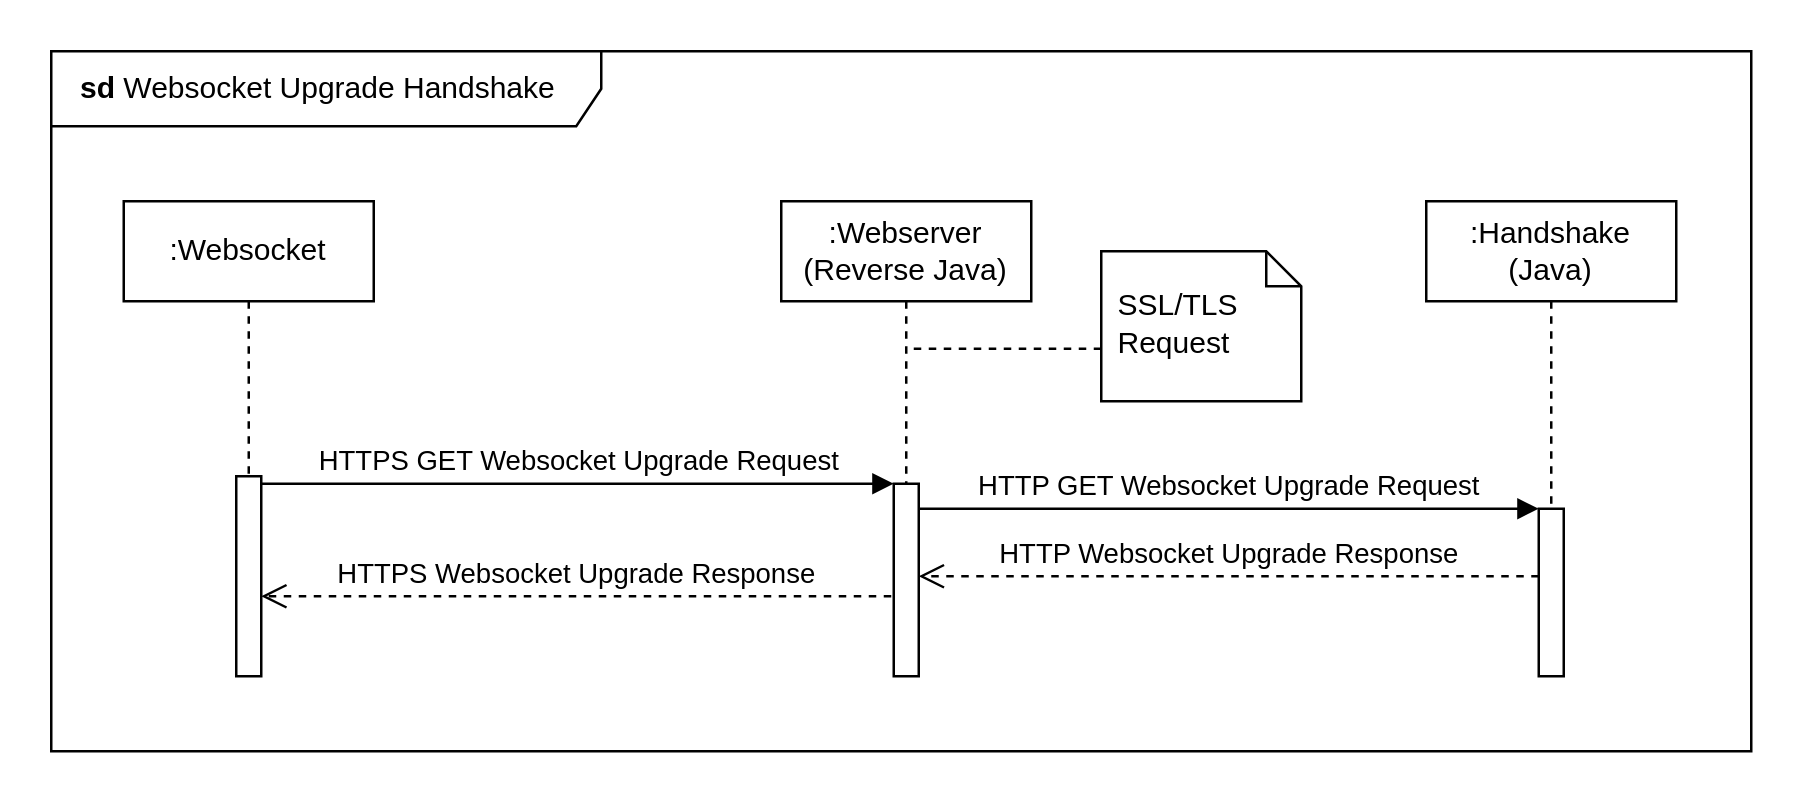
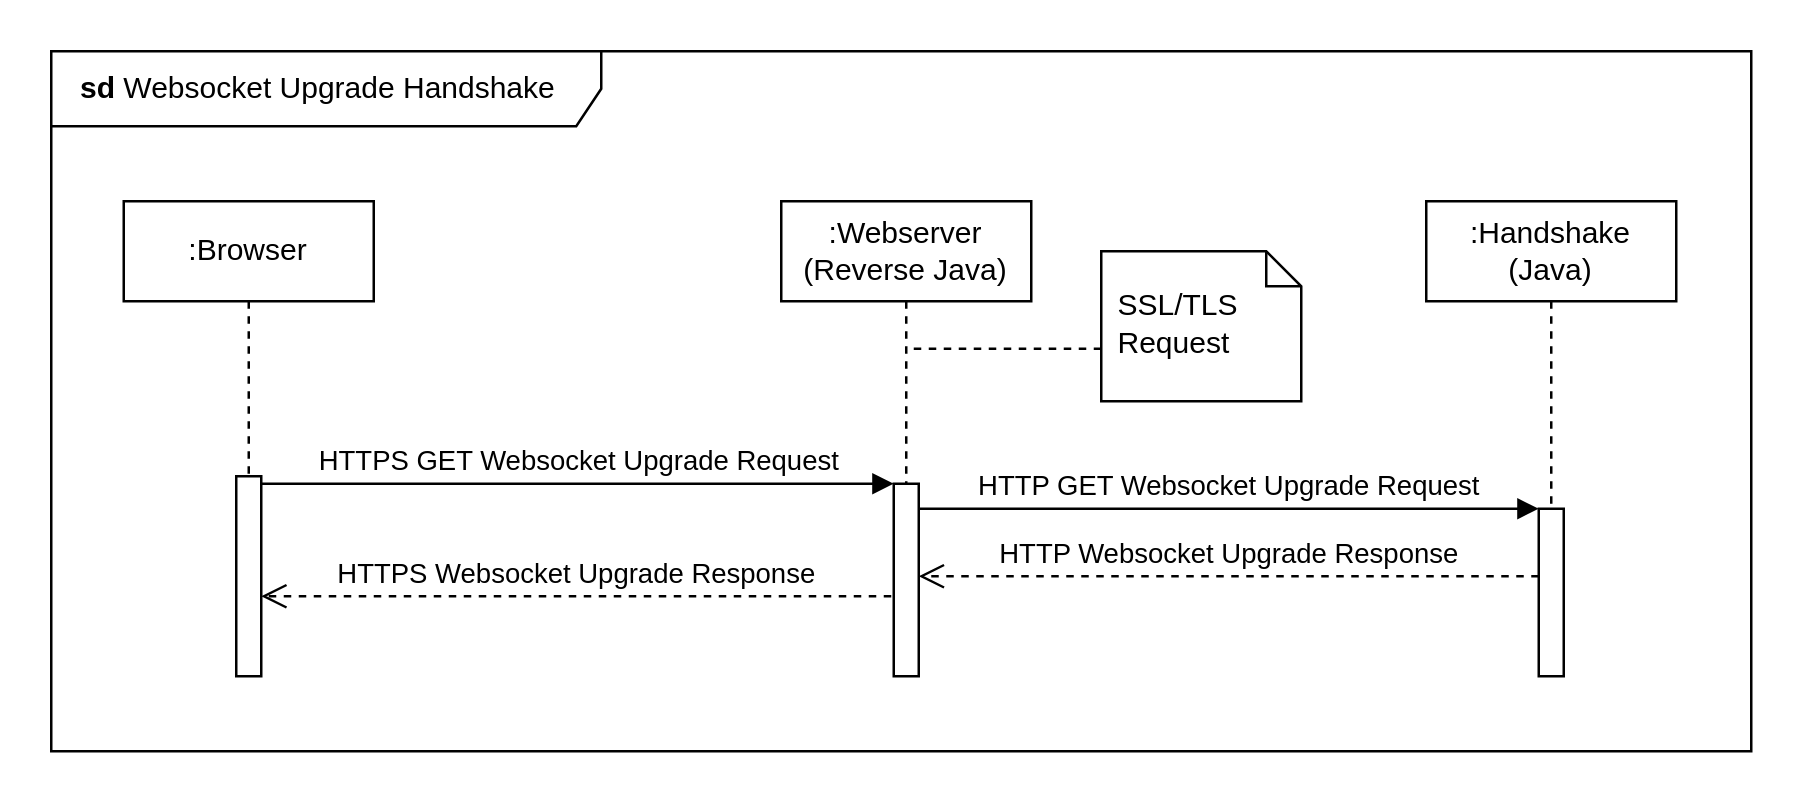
  <mxCell id="0" />
  <mxCell id="1" parent="0" />
  <mxCell id="2" value="&lt;b&gt;sd&lt;/b&gt; Websocket Upgrade Handshake" style="shape=umlFrame;whiteSpace=wrap;html=1;width=220;height=30;align=left;spacingLeft=10;" vertex="1" parent="1"><mxGeometry x="20" y="20" width="680" height="280" as="geometry" /></mxCell>
- <mxCell id="3" value=":Websocket" style="shape=umlLifeline;perimeter=lifelinePerimeter;whiteSpace=wrap;html=1;container=1;collapsible=0;recursiveResize=0;outlineConnect=0;" vertex="1" parent="1"><mxGeometry x="49" y="80" width="100" height="190" as="geometry" /></mxCell>
+ <mxCell id="3" value=":Browser" style="shape=umlLifeline;perimeter=lifelinePerimeter;whiteSpace=wrap;html=1;container=1;collapsible=0;recursiveResize=0;outlineConnect=0;" vertex="1" parent="1"><mxGeometry x="49" y="80" width="100" height="190" as="geometry" /></mxCell>
  <mxCell id="4" value="" style="html=1;points=[];perimeter=orthogonalPerimeter;" vertex="1" parent="3"><mxGeometry x="45" y="110" width="10" height="80" as="geometry" /></mxCell>
  <mxCell id="5" value=":Webserver (Reverse Java)" style="shape=umlLifeline;perimeter=lifelinePerimeter;whiteSpace=wrap;html=1;container=1;collapsible=0;recursiveResize=0;outlineConnect=0;" vertex="1" parent="1"><mxGeometry x="312" y="80" width="100" height="190" as="geometry" /></mxCell>
  <mxCell id="6" value="" style="html=1;points=[];perimeter=orthogonalPerimeter;" vertex="1" parent="5"><mxGeometry x="45" y="113" width="10" height="77" as="geometry" /></mxCell>
  <mxCell id="7" value=":Handshake&lt;br&gt;(Java)" style="shape=umlLifeline;perimeter=lifelinePerimeter;whiteSpace=wrap;html=1;container=1;collapsible=0;recursiveResize=0;outlineConnect=0;" vertex="1" parent="1"><mxGeometry x="570" y="80" width="100" height="190" as="geometry" /></mxCell>
  <mxCell id="8" value="" style="html=1;points=[];perimeter=orthogonalPerimeter;" vertex="1" parent="7"><mxGeometry x="45" y="123" width="10" height="67" as="geometry" /></mxCell>
  <mxCell id="9" value="HTTP Websocket Upgrade Response" style="html=1;verticalAlign=bottom;endArrow=open;dashed=1;endSize=8;exitX=0;exitY=1.037;exitDx=0;exitDy=0;exitPerimeter=0;" edge="1" parent="1"><mxGeometry relative="1" as="geometry"><mxPoint x="367" y="229.999" as="targetPoint" /><mxPoint x="615" y="229.999" as="sourcePoint" /></mxGeometry></mxCell>
  <mxCell id="10" value="HTTP GET Websocket Upgrade Request" style="html=1;verticalAlign=bottom;endArrow=block;entryX=0;entryY=0;" edge="1" parent="1" target="8"><mxGeometry relative="1" as="geometry"><mxPoint x="367" y="203" as="sourcePoint" /></mxGeometry></mxCell>
  <mxCell id="11" value="" style="html=1;verticalAlign=bottom;endArrow=none;dashed=1;endSize=8;exitX=0;exitY=0.5;exitDx=0;exitDy=0;exitPerimeter=0;endFill=0;" edge="1" parent="1"><mxGeometry relative="1" as="geometry"><mxPoint x="440" y="139" as="sourcePoint" /><mxPoint x="361.5" y="139" as="targetPoint" /></mxGeometry></mxCell>
  <mxCell id="12" value="HTTPS GET Websocket Upgrade Request" style="html=1;verticalAlign=bottom;startArrow=none;endArrow=block;startSize=8;startFill=0;" edge="1" parent="1"><mxGeometry relative="1" as="geometry"><mxPoint x="104" y="193" as="sourcePoint" /><mxPoint x="357" y="193" as="targetPoint" /></mxGeometry></mxCell>
  <mxCell id="13" value="HTTPS Websocket Upgrade Response" style="html=1;verticalAlign=bottom;endArrow=open;dashed=1;endSize=8;exitX=-0.1;exitY=1;exitDx=0;exitDy=0;exitPerimeter=0;" edge="1" parent="1"><mxGeometry relative="1" as="geometry"><mxPoint x="104" y="238" as="targetPoint" /><mxPoint x="356" y="238" as="sourcePoint" /></mxGeometry></mxCell>
  <mxCell id="14" value="&lt;br&gt;SSL/TLS Request" style="shape=note;whiteSpace=wrap;html=1;size=14;verticalAlign=top;align=left;spacingTop=-6;spacingLeft=5;" vertex="1" parent="1"><mxGeometry x="440" y="100" width="80" height="60" as="geometry" /></mxCell>
